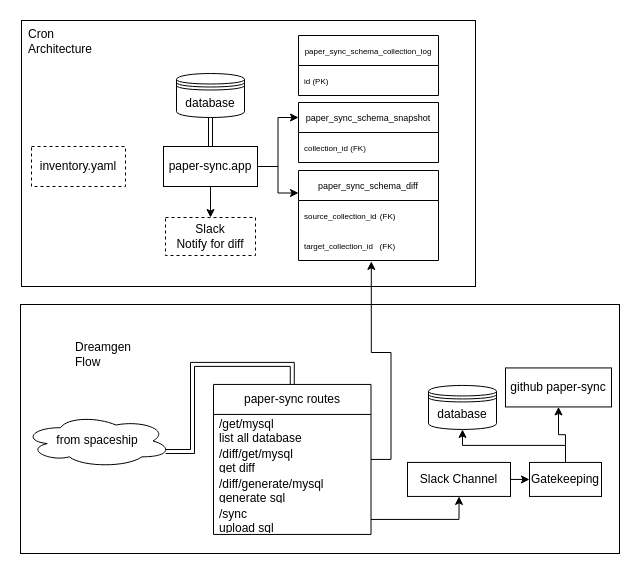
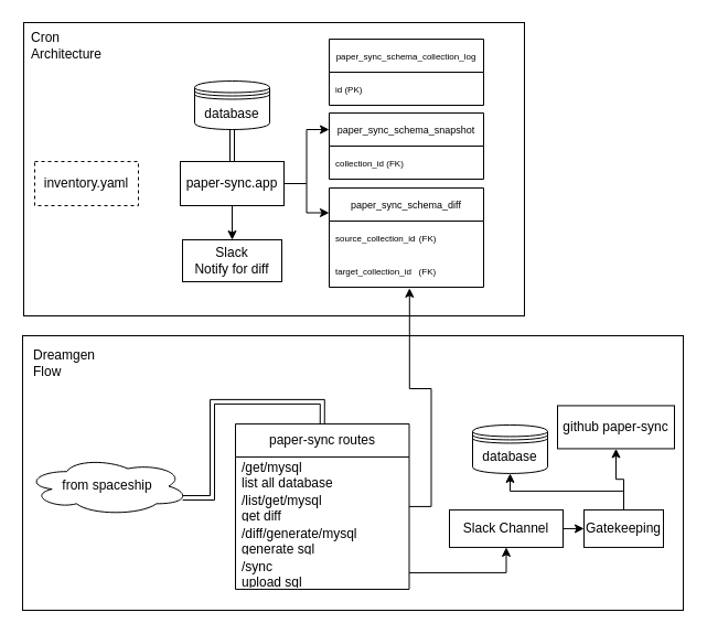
  <mxCell id="0" />
  <mxCell id="1" parent="0" />
  <mxCell id="2" value="" style="rounded=0;whiteSpace=wrap;html=1;" parent="1" vertex="1"><mxGeometry x="21" y="20" width="454" height="266" as="geometry" /></mxCell>
  <mxCell id="3" value="inventory.yaml" style="rounded=0;whiteSpace=wrap;html=1;dashed=1;" parent="1" vertex="1"><mxGeometry x="31" y="146" width="94" height="40" as="geometry" /></mxCell>
  <mxCell id="4" style="edgeStyle=orthogonalEdgeStyle;rounded=0;orthogonalLoop=1;jettySize=auto;html=1;exitX=0.5;exitY=1;exitDx=0;exitDy=0;entryX=0.5;entryY=0;entryDx=0;entryDy=0;" edge="1" parent="1" source="7" target="33"><mxGeometry relative="1" as="geometry" /></mxCell>
  <mxCell id="5" style="edgeStyle=orthogonalEdgeStyle;rounded=0;orthogonalLoop=1;jettySize=auto;html=1;exitX=1;exitY=0.5;exitDx=0;exitDy=0;entryX=0;entryY=0.25;entryDx=0;entryDy=0;" edge="1" parent="1" source="7" target="12"><mxGeometry relative="1" as="geometry" /></mxCell>
  <mxCell id="6" style="edgeStyle=orthogonalEdgeStyle;rounded=0;orthogonalLoop=1;jettySize=auto;html=1;exitX=1;exitY=0.5;exitDx=0;exitDy=0;entryX=0;entryY=0.25;entryDx=0;entryDy=0;" edge="1" parent="1" source="7" target="34"><mxGeometry relative="1" as="geometry" /></mxCell>
  <mxCell id="7" value="paper-sync.app" style="rounded=0;whiteSpace=wrap;html=1;" parent="1" vertex="1"><mxGeometry x="163" y="146" width="94" height="40" as="geometry" /></mxCell>
  <mxCell id="8" style="edgeStyle=orthogonalEdgeStyle;rounded=0;orthogonalLoop=1;jettySize=auto;html=1;exitX=0.5;exitY=1;exitDx=0;exitDy=0;entryX=0.5;entryY=0;entryDx=0;entryDy=0;shape=link;" parent="1" source="9" target="7" edge="1"><mxGeometry relative="1" as="geometry" /></mxCell>
  <mxCell id="9" value="database" style="shape=datastore;whiteSpace=wrap;html=1;" parent="1" vertex="1"><mxGeometry x="176" y="73" width="68" height="44" as="geometry" /></mxCell>
  <mxCell id="10" value="&lt;span&gt;&lt;/span&gt;&lt;span&gt;&lt;/span&gt;&lt;span style=&quot;white-space-collapse: preserve;&quot;&gt;&lt;font style=&quot;font-size: 8px;&quot;&gt;paper_sync_schema_collection_log&lt;/font&gt;&lt;/span&gt;" style="swimlane;fontStyle=0;childLayout=stackLayout;horizontal=1;startSize=30;horizontalStack=0;resizeParent=1;resizeParentMax=0;resizeLast=0;collapsible=1;marginBottom=0;whiteSpace=wrap;html=1;" parent="1" vertex="1"><mxGeometry x="298" y="35" width="140" height="60" as="geometry" /></mxCell>
  <mxCell id="11" value="&lt;span&gt;&lt;/span&gt;&lt;span&gt;&lt;/span&gt;&lt;span style=&quot;white-space-collapse: preserve;&quot;&gt;&lt;font style=&quot;font-size: 8px;&quot;&gt;id (PK)&lt;/font&gt;&lt;/span&gt;" style="text;strokeColor=none;fillColor=none;align=left;verticalAlign=middle;spacingLeft=4;spacingRight=4;overflow=hidden;points=[[0,0.5],[1,0.5]];portConstraint=eastwest;rotatable=0;whiteSpace=wrap;html=1;" parent="10" vertex="1"><mxGeometry y="30" width="140" height="30" as="geometry" /></mxCell>
  <mxCell id="12" value="&lt;span&gt;&lt;/span&gt;&lt;span&gt;&lt;/span&gt;&lt;span&gt;&lt;/span&gt;&lt;span style=&quot;white-space-collapse: preserve;&quot;&gt;&lt;font style=&quot;font-size: 9px;&quot;&gt;paper_sync_schema_snapshot&lt;/font&gt;&lt;/span&gt;" style="swimlane;fontStyle=0;childLayout=stackLayout;horizontal=1;startSize=30;horizontalStack=0;resizeParent=1;resizeParentMax=0;resizeLast=0;collapsible=1;marginBottom=0;whiteSpace=wrap;html=1;" parent="1" vertex="1"><mxGeometry x="298" y="102" width="140" height="60" as="geometry" /></mxCell>
  <mxCell id="13" value="&lt;span&gt;&lt;/span&gt;&lt;span&gt;&lt;/span&gt;&lt;span&gt;&lt;/span&gt;&lt;span style=&quot;white-space-collapse: preserve;&quot;&gt;&lt;font style=&quot;font-size: 8px;&quot;&gt;collection_id (FK)&lt;/font&gt;&lt;/span&gt;" style="text;strokeColor=none;fillColor=none;align=left;verticalAlign=middle;spacingLeft=4;spacingRight=4;overflow=hidden;points=[[0,0.5],[1,0.5]];portConstraint=eastwest;rotatable=0;whiteSpace=wrap;html=1;" parent="12" vertex="1"><mxGeometry y="30" width="140" height="30" as="geometry" /></mxCell>
  <mxCell id="14" value="Cron Architecture" style="text;html=1;align=left;verticalAlign=middle;whiteSpace=wrap;rounded=0;" parent="1" vertex="1"><mxGeometry x="26" y="26" width="60" height="30" as="geometry" /></mxCell>
  <mxCell id="15" value="" style="group" vertex="1" connectable="0" parent="1"><mxGeometry x="20" y="304" width="599" height="249" as="geometry" /></mxCell>
  <mxCell id="16" value="" style="rounded=0;whiteSpace=wrap;html=1;" vertex="1" parent="15"><mxGeometry width="599" height="249" as="geometry" /></mxCell>
  <mxCell id="17" style="edgeStyle=orthogonalEdgeStyle;rounded=0;orthogonalLoop=1;jettySize=auto;html=1;exitX=0.96;exitY=0.7;exitDx=0;exitDy=0;exitPerimeter=0;entryX=0.5;entryY=0;entryDx=0;entryDy=0;shape=link;" edge="1" parent="15" source="18" target="19"><mxGeometry relative="1" as="geometry" /></mxCell>
  <mxCell id="18" value="from spaceship" style="ellipse;shape=cloud;whiteSpace=wrap;html=1;" vertex="1" parent="15"><mxGeometry x="3" y="109.94" width="148" height="53" as="geometry" /></mxCell>
  <mxCell id="19" value="paper-sync routes" style="swimlane;fontStyle=0;childLayout=stackLayout;horizontal=1;startSize=30;horizontalStack=0;resizeParent=1;resizeParentMax=0;resizeLast=0;collapsible=1;marginBottom=0;whiteSpace=wrap;html=1;" vertex="1" parent="15"><mxGeometry x="193" y="79.94" width="157.5" height="150" as="geometry" /></mxCell>
  <mxCell id="20" value="/get/mysql&lt;div&gt;list all database&lt;/div&gt;" style="text;strokeColor=none;fillColor=none;align=left;verticalAlign=middle;spacingLeft=4;spacingRight=4;overflow=hidden;points=[[0,0.5],[1,0.5]];portConstraint=eastwest;rotatable=0;whiteSpace=wrap;html=1;" vertex="1" parent="19"><mxGeometry y="30" width="157.5" height="30" as="geometry" /></mxCell>
- <mxCell id="21" value="/diff/get/mysql&lt;div&gt;get diff&lt;/div&gt;" style="text;strokeColor=none;fillColor=none;align=left;verticalAlign=middle;spacingLeft=4;spacingRight=4;overflow=hidden;points=[[0,0.5],[1,0.5]];portConstraint=eastwest;rotatable=0;whiteSpace=wrap;html=1;" vertex="1" parent="19"><mxGeometry y="60" width="157.5" height="30" as="geometry" /></mxCell>
+ <mxCell id="21" value="/list/get/mysql&lt;div&gt;get diff&lt;/div&gt;" style="text;strokeColor=none;fillColor=none;align=left;verticalAlign=middle;spacingLeft=4;spacingRight=4;overflow=hidden;points=[[0,0.5],[1,0.5]];portConstraint=eastwest;rotatable=0;whiteSpace=wrap;html=1;" vertex="1" parent="19"><mxGeometry y="60" width="157.5" height="30" as="geometry" /></mxCell>
  <mxCell id="22" value="/diff/generate/mysql&lt;div&gt;generate sql&lt;/div&gt;" style="text;strokeColor=none;fillColor=none;align=left;verticalAlign=middle;spacingLeft=4;spacingRight=4;overflow=hidden;points=[[0,0.5],[1,0.5]];portConstraint=eastwest;rotatable=0;whiteSpace=wrap;html=1;" vertex="1" parent="19"><mxGeometry y="90" width="157.5" height="30" as="geometry" /></mxCell>
  <mxCell id="23" value="/sync&lt;div&gt;upload sql&lt;/div&gt;" style="text;strokeColor=none;fillColor=none;align=left;verticalAlign=middle;spacingLeft=4;spacingRight=4;overflow=hidden;points=[[0,0.5],[1,0.5]];portConstraint=eastwest;rotatable=0;whiteSpace=wrap;html=1;" vertex="1" parent="19"><mxGeometry y="120" width="157.5" height="30" as="geometry" /></mxCell>
  <mxCell id="24" style="edgeStyle=orthogonalEdgeStyle;rounded=0;orthogonalLoop=1;jettySize=auto;html=1;exitX=1;exitY=0.5;exitDx=0;exitDy=0;entryX=0;entryY=0.5;entryDx=0;entryDy=0;" edge="1" parent="15" source="25" target="31"><mxGeometry relative="1" as="geometry" /></mxCell>
  <mxCell id="25" value="Slack Channel" style="rounded=0;whiteSpace=wrap;html=1;" vertex="1" parent="15"><mxGeometry x="387" y="157.94" width="103" height="34" as="geometry" /></mxCell>
  <mxCell id="26" style="edgeStyle=orthogonalEdgeStyle;rounded=0;orthogonalLoop=1;jettySize=auto;html=1;exitX=1;exitY=0.5;exitDx=0;exitDy=0;entryX=0.5;entryY=1;entryDx=0;entryDy=0;" edge="1" parent="15" source="23" target="25"><mxGeometry relative="1" as="geometry" /></mxCell>
  <mxCell id="27" value="database" style="shape=datastore;whiteSpace=wrap;html=1;" vertex="1" parent="15"><mxGeometry x="408" y="80.94" width="68" height="44" as="geometry" /></mxCell>
  <mxCell id="28" value="github paper-sync" style="rounded=0;whiteSpace=wrap;html=1;" vertex="1" parent="15"><mxGeometry x="485" y="63.44" width="106" height="39" as="geometry" /></mxCell>
  <mxCell id="29" style="edgeStyle=orthogonalEdgeStyle;rounded=0;orthogonalLoop=1;jettySize=auto;html=1;exitX=0.5;exitY=0;exitDx=0;exitDy=0;" edge="1" parent="15" source="31" target="28"><mxGeometry relative="1" as="geometry" /></mxCell>
  <mxCell id="30" style="edgeStyle=orthogonalEdgeStyle;rounded=0;orthogonalLoop=1;jettySize=auto;html=1;exitX=0.5;exitY=0;exitDx=0;exitDy=0;entryX=0.5;entryY=1;entryDx=0;entryDy=0;" edge="1" parent="15" source="31" target="27"><mxGeometry relative="1" as="geometry"><Array as="points"><mxPoint x="527.5" y="140.94" /><mxPoint x="424.5" y="140.94" /></Array></mxGeometry></mxCell>
  <mxCell id="31" value="Gatekeeping" style="rounded=0;whiteSpace=wrap;html=1;" vertex="1" parent="15"><mxGeometry x="509" y="157.94" width="72" height="34" as="geometry" /></mxCell>
- <mxCell id="32" value="Dreamgen Flow" style="text;html=1;align=left;verticalAlign=middle;whiteSpace=wrap;rounded=0;" vertex="1" parent="15"><mxGeometry x="53" y="35" width="60" height="30" as="geometry" /></mxCell>
- <mxCell id="33" value="Slack&lt;div&gt;Notify for diff&lt;/div&gt;" style="rounded=0;whiteSpace=wrap;html=1;dashed=1;" vertex="1" parent="1"><mxGeometry x="165" y="217" width="90" height="38" as="geometry" /></mxCell>
+ <mxCell id="32" value="Dreamgen Flow" style="text;html=1;align=left;verticalAlign=middle;whiteSpace=wrap;rounded=0;" vertex="1" parent="15"><mxGeometry x="8" y="10" width="60" height="30" as="geometry" /></mxCell>
+ <mxCell id="33" value="Slack&lt;div&gt;Notify for diff&lt;/div&gt;" style="rounded=0;whiteSpace=wrap;html=1;" vertex="1" parent="1"><mxGeometry x="165" y="217" width="90" height="38" as="geometry" /></mxCell>
  <mxCell id="34" value="&lt;span&gt;&lt;/span&gt;&lt;span&gt;&lt;/span&gt;&lt;span&gt;&lt;/span&gt;&lt;span style=&quot;white-space-collapse: preserve;&quot;&gt;&lt;font style=&quot;font-size: 9px;&quot;&gt;paper_sync_schema_diff&lt;/font&gt;&lt;/span&gt;" style="swimlane;fontStyle=0;childLayout=stackLayout;horizontal=1;startSize=30;horizontalStack=0;resizeParent=1;resizeParentMax=0;resizeLast=0;collapsible=1;marginBottom=0;whiteSpace=wrap;html=1;" vertex="1" parent="1"><mxGeometry x="298" y="170" width="140" height="90" as="geometry" /></mxCell>
  <mxCell id="35" value="&lt;span&gt;&lt;/span&gt;&lt;span style=&quot;font-size: 8px; white-space-collapse: preserve;&quot;&gt;source_collection_id&lt;/span&gt;&amp;nbsp;&lt;font style=&quot;font-size: 8px;&quot;&gt;(FK)&lt;/font&gt;" style="text;strokeColor=none;fillColor=none;align=left;verticalAlign=middle;spacingLeft=4;spacingRight=4;overflow=hidden;points=[[0,0.5],[1,0.5]];portConstraint=eastwest;rotatable=0;whiteSpace=wrap;html=1;" vertex="1" parent="34"><mxGeometry y="30" width="140" height="30" as="geometry" /></mxCell>
  <mxCell id="36" value="&lt;span&gt;&lt;/span&gt;&lt;span style=&quot;font-size: 8px; white-space-collapse: preserve;&quot;&gt;target_collection_id&lt;/span&gt;&amp;nbsp; &lt;font style=&quot;font-size: 8px;&quot;&gt;(FK)&lt;/font&gt;" style="text;strokeColor=none;fillColor=none;align=left;verticalAlign=middle;spacingLeft=4;spacingRight=4;overflow=hidden;points=[[0,0.5],[1,0.5]];portConstraint=eastwest;rotatable=0;whiteSpace=wrap;html=1;" vertex="1" parent="34"><mxGeometry y="60" width="140" height="30" as="geometry" /></mxCell>
  <mxCell id="37" style="edgeStyle=orthogonalEdgeStyle;rounded=0;orthogonalLoop=1;jettySize=auto;html=1;exitX=1;exitY=0.5;exitDx=0;exitDy=0;entryX=0.52;entryY=1.03;entryDx=0;entryDy=0;entryPerimeter=0;" edge="1" parent="1" source="21" target="36"><mxGeometry relative="1" as="geometry" /></mxCell>
